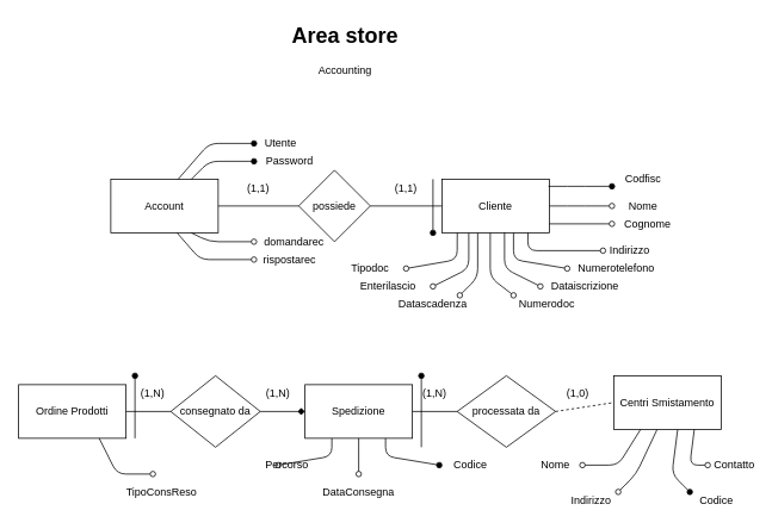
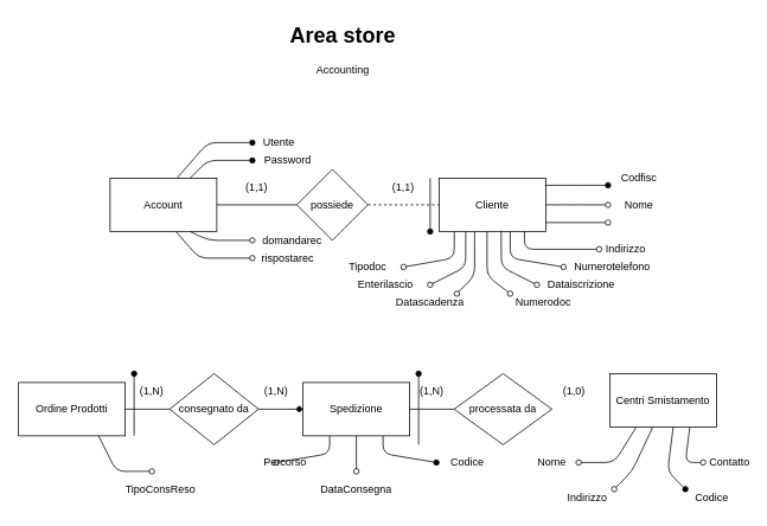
  <mxCell id="0" />
  <mxCell id="1" parent="0" />
  <mxCell id="2" value="Cliente" style="rounded=0;whiteSpace=wrap;html=1;" parent="1" vertex="1"><mxGeometry x="493" y="200" width="120" height="60" as="geometry" /></mxCell>
  <mxCell id="3" value="" style="endArrow=oval;html=1;endFill=1;startArrow=none;startFill=0;" parent="1" edge="1"><mxGeometry width="50" height="50" relative="1" as="geometry"><mxPoint x="612" y="208" as="sourcePoint" /><mxPoint x="683" y="208" as="targetPoint" /><Array as="points"><mxPoint x="643" y="208" /></Array></mxGeometry></mxCell>
  <mxCell id="4" value="Nome" style="text;html=1;strokeColor=none;fillColor=none;align=center;verticalAlign=middle;whiteSpace=wrap;rounded=0;" parent="1" vertex="1"><mxGeometry x="698" y="220" width="40" height="20" as="geometry" /></mxCell>
  <mxCell id="5" value="" style="endArrow=oval;html=1;exitX=1;exitY=0.5;exitDx=0;exitDy=0;endFill=0;" parent="1" source="2" edge="1"><mxGeometry width="50" height="50" relative="1" as="geometry"><mxPoint x="612.983" y="219.19" as="sourcePoint" /><mxPoint x="683" y="230" as="targetPoint" /><Array as="points"><mxPoint x="643" y="230" /></Array></mxGeometry></mxCell>
  <mxCell id="6" value="Codfisc" style="text;html=1;strokeColor=none;fillColor=none;align=center;verticalAlign=middle;whiteSpace=wrap;rounded=0;" parent="1" vertex="1"><mxGeometry x="693" y="190" width="50" height="20" as="geometry" /></mxCell>
  <mxCell id="7" value="" style="endArrow=oval;html=1;endFill=0;" parent="1" edge="1"><mxGeometry width="50" height="50" relative="1" as="geometry"><mxPoint x="613" y="250" as="sourcePoint" /><mxPoint x="683" y="250" as="targetPoint" /><Array as="points" /></mxGeometry></mxCell>
- <mxCell id="8" value="Cognome" style="text;html=1;strokeColor=none;fillColor=none;align=center;verticalAlign=middle;whiteSpace=wrap;rounded=0;" parent="1" vertex="1"><mxGeometry x="703" y="240" width="40" height="20" as="geometry" /></mxCell>
  <mxCell id="9" value="" style="endArrow=oval;html=1;exitX=0.801;exitY=0.997;exitDx=0;exitDy=0;exitPerimeter=0;endFill=0;" parent="1" source="2" edge="1"><mxGeometry width="50" height="50" relative="1" as="geometry"><mxPoint x="602.983" y="269.69" as="sourcePoint" /><mxPoint x="673" y="280" as="targetPoint" /><Array as="points"><mxPoint x="589" y="280" /></Array></mxGeometry></mxCell>
  <mxCell id="10" value="Indirizzo" style="text;html=1;strokeColor=none;fillColor=none;align=center;verticalAlign=middle;whiteSpace=wrap;rounded=0;" parent="1" vertex="1"><mxGeometry x="683" y="270" width="40" height="20" as="geometry" /></mxCell>
  <mxCell id="11" value="" style="endArrow=oval;html=1;endFill=0;" parent="1" edge="1"><mxGeometry width="50" height="50" relative="1" as="geometry"><mxPoint x="573" y="260" as="sourcePoint" /><mxPoint x="633" y="300" as="targetPoint" /><Array as="points"><mxPoint x="573" y="290" /></Array></mxGeometry></mxCell>
  <mxCell id="12" value="" style="endArrow=oval;html=1;exitX=0.583;exitY=0.989;exitDx=0;exitDy=0;exitPerimeter=0;endFill=0;" parent="1" source="2" edge="1"><mxGeometry width="50" height="50" relative="1" as="geometry"><mxPoint x="563" y="340" as="sourcePoint" /><mxPoint x="603" y="320" as="targetPoint" /><Array as="points"><mxPoint x="563" y="300" /></Array></mxGeometry></mxCell>
  <mxCell id="13" value="Numerotelefono" style="text;html=1;strokeColor=none;fillColor=none;align=center;verticalAlign=middle;whiteSpace=wrap;rounded=0;" parent="1" vertex="1"><mxGeometry x="643" y="290" width="90" height="20" as="geometry" /></mxCell>
  <mxCell id="14" value="Dataiscrizione" style="text;html=1;strokeColor=none;fillColor=none;align=center;verticalAlign=middle;whiteSpace=wrap;rounded=0;" parent="1" vertex="1"><mxGeometry x="613" y="310" width="80" height="20" as="geometry" /></mxCell>
  <mxCell id="15" value="possiede" style="rhombus;whiteSpace=wrap;html=1;" parent="1" vertex="1"><mxGeometry x="333" y="190" width="80" height="80" as="geometry" /></mxCell>
  <mxCell id="16" value="Account" style="rounded=0;whiteSpace=wrap;html=1;" parent="1" vertex="1"><mxGeometry x="123" y="200" width="120" height="60" as="geometry" /></mxCell>
  <mxCell id="17" value="" style="endArrow=none;html=1;exitX=1;exitY=0.5;exitDx=0;exitDy=0;entryX=0;entryY=0.5;entryDx=0;entryDy=0;" parent="1" source="16" target="15" edge="1"><mxGeometry width="50" height="50" relative="1" as="geometry"><mxPoint x="283" y="250" as="sourcePoint" /><mxPoint x="323" y="230" as="targetPoint" /></mxGeometry></mxCell>
- <mxCell id="18" value="" style="endArrow=none;html=1;exitX=1;exitY=0.5;exitDx=0;exitDy=0;entryX=0;entryY=0.5;entryDx=0;entryDy=0;" parent="1" source="15" target="2" edge="1"><mxGeometry width="50" height="50" relative="1" as="geometry"><mxPoint x="433" y="250" as="sourcePoint" /><mxPoint x="483" y="200" as="targetPoint" /></mxGeometry></mxCell>
+ <mxCell id="18" value="" style="endArrow=none;html=1;exitX=1;exitY=0.5;exitDx=0;exitDy=0;entryX=0;entryY=0.5;entryDx=0;entryDy=0;dashed=1;" parent="1" source="15" target="2" edge="1"><mxGeometry width="50" height="50" relative="1" as="geometry"><mxPoint x="433" y="250" as="sourcePoint" /><mxPoint x="483" y="200" as="targetPoint" /></mxGeometry></mxCell>
  <mxCell id="19" value="" style="endArrow=oval;html=1;exitX=0.75;exitY=0;exitDx=0;exitDy=0;endFill=1;" parent="1" source="16" edge="1"><mxGeometry width="50" height="50" relative="1" as="geometry"><mxPoint x="243" y="190" as="sourcePoint" /><mxPoint x="283" y="180" as="targetPoint" /><Array as="points"><mxPoint x="233" y="180" /></Array></mxGeometry></mxCell>
  <mxCell id="20" value="" style="endArrow=oval;html=1;exitX=0.627;exitY=0.001;exitDx=0;exitDy=0;exitPerimeter=0;startArrow=none;startFill=0;endFill=1;" parent="1" source="16" edge="1"><mxGeometry width="50" height="50" relative="1" as="geometry"><mxPoint x="163" y="190" as="sourcePoint" /><mxPoint x="283" y="160" as="targetPoint" /><Array as="points"><mxPoint x="233" y="160" /></Array></mxGeometry></mxCell>
  <mxCell id="21" value="" style="endArrow=oval;html=1;exitX=0.75;exitY=1;exitDx=0;exitDy=0;endFill=0;" parent="1" source="16" edge="1"><mxGeometry width="50" height="50" relative="1" as="geometry"><mxPoint x="213" y="320" as="sourcePoint" /><mxPoint x="283" y="270" as="targetPoint" /><Array as="points"><mxPoint x="233" y="270" /></Array></mxGeometry></mxCell>
  <mxCell id="22" value="" style="endArrow=oval;html=1;startArrow=none;startFill=0;endFill=0;" parent="1" edge="1"><mxGeometry width="50" height="50" relative="1" as="geometry"><mxPoint x="197" y="260" as="sourcePoint" /><mxPoint x="283" y="290" as="targetPoint" /><Array as="points"><mxPoint x="223" y="290" /></Array></mxGeometry></mxCell>
  <mxCell id="23" value="Utente" style="text;html=1;strokeColor=none;fillColor=none;align=center;verticalAlign=middle;whiteSpace=wrap;rounded=0;" parent="1" vertex="1"><mxGeometry x="293" y="150" width="40" height="20" as="geometry" /></mxCell>
  <mxCell id="24" value="Password" style="text;html=1;strokeColor=none;fillColor=none;align=center;verticalAlign=middle;whiteSpace=wrap;rounded=0;" parent="1" vertex="1"><mxGeometry x="293" y="170" width="60" height="20" as="geometry" /></mxCell>
  <mxCell id="25" value="domandarec" style="text;html=1;strokeColor=none;fillColor=none;align=center;verticalAlign=middle;whiteSpace=wrap;rounded=0;" parent="1" vertex="1"><mxGeometry x="293" y="260" width="70" height="20" as="geometry" /></mxCell>
  <mxCell id="26" value="rispostarec" style="text;html=1;strokeColor=none;fillColor=none;align=center;verticalAlign=middle;whiteSpace=wrap;rounded=0;" parent="1" vertex="1"><mxGeometry x="293" y="280" width="60" height="20" as="geometry" /></mxCell>
  <mxCell id="27" value="(1,1)" style="text;html=1;strokeColor=none;fillColor=none;align=center;verticalAlign=middle;whiteSpace=wrap;rounded=0;" parent="1" vertex="1"><mxGeometry x="433" y="200" width="40" height="20" as="geometry" /></mxCell>
  <mxCell id="28" value="(1,1)" style="text;html=1;strokeColor=none;fillColor=none;align=center;verticalAlign=middle;whiteSpace=wrap;rounded=0;" parent="1" vertex="1"><mxGeometry x="268" y="200" width="40" height="20" as="geometry" /></mxCell>
  <mxCell id="29" value="" style="endArrow=oval;html=1;endFill=0;" parent="1" edge="1"><mxGeometry width="50" height="50" relative="1" as="geometry"><mxPoint x="547" y="260" as="sourcePoint" /><mxPoint x="573" y="330" as="targetPoint" /><Array as="points"><mxPoint x="547" y="310" /></Array></mxGeometry></mxCell>
  <mxCell id="30" value="Numerodoc" style="text;html=1;strokeColor=none;fillColor=none;align=center;verticalAlign=middle;whiteSpace=wrap;rounded=0;" parent="1" vertex="1"><mxGeometry x="583" y="330" width="55" height="20" as="geometry" /></mxCell>
  <mxCell id="31" value="" style="endArrow=oval;html=1;exitX=0.333;exitY=1.005;exitDx=0;exitDy=0;exitPerimeter=0;startArrow=none;startFill=0;endFill=0;" parent="1" source="2" edge="1"><mxGeometry width="50" height="50" relative="1" as="geometry"><mxPoint x="633" y="420" as="sourcePoint" /><mxPoint x="513" y="330" as="targetPoint" /><Array as="points"><mxPoint x="533" y="310" /></Array></mxGeometry></mxCell>
  <mxCell id="32" value="Datascadenza" style="text;html=1;strokeColor=none;fillColor=none;align=center;verticalAlign=middle;whiteSpace=wrap;rounded=0;" parent="1" vertex="1"><mxGeometry x="463" y="330" width="40" height="20" as="geometry" /></mxCell>
  <mxCell id="33" value="" style="endArrow=none;html=1;entryX=0.25;entryY=1;entryDx=0;entryDy=0;startArrow=oval;startFill=0;" parent="1" target="2" edge="1"><mxGeometry width="50" height="50" relative="1" as="geometry"><mxPoint x="483" y="320" as="sourcePoint" /><mxPoint x="533" y="270" as="targetPoint" /><Array as="points"><mxPoint x="523" y="300" /></Array></mxGeometry></mxCell>
  <mxCell id="34" value="" style="endArrow=none;html=1;entryX=0.143;entryY=0.997;entryDx=0;entryDy=0;entryPerimeter=0;startArrow=oval;startFill=0;" parent="1" target="2" edge="1"><mxGeometry width="50" height="50" relative="1" as="geometry"><mxPoint x="453" y="300" as="sourcePoint" /><mxPoint x="502" y="260" as="targetPoint" /><Array as="points"><mxPoint x="510" y="290" /></Array></mxGeometry></mxCell>
  <mxCell id="35" value="Tipodoc" style="text;html=1;strokeColor=none;fillColor=none;align=center;verticalAlign=middle;whiteSpace=wrap;rounded=0;" parent="1" vertex="1"><mxGeometry x="383" y="290" width="60" height="20" as="geometry" /></mxCell>
  <mxCell id="36" value="Enterilascio" style="text;html=1;strokeColor=none;fillColor=none;align=center;verticalAlign=middle;whiteSpace=wrap;rounded=0;" parent="1" vertex="1"><mxGeometry x="413" y="310" width="40" height="20" as="geometry" /></mxCell>
  <mxCell id="37" value="Ordine Prodotti" style="rounded=0;whiteSpace=wrap;html=1;" parent="1" vertex="1"><mxGeometry y="430" width="120" height="60" as="geometry" x="20" /></mxCell>
  <mxCell id="38" value="consegnato da" style="rhombus;whiteSpace=wrap;html=1;" parent="1" vertex="1"><mxGeometry x="190" y="420" width="100" height="80" as="geometry" /></mxCell>
  <mxCell id="39" value="Spedizione" style="rounded=0;whiteSpace=wrap;html=1;" parent="1" vertex="1"><mxGeometry x="340" y="430" width="120" height="60" as="geometry" /></mxCell>
  <mxCell id="40" value="processata da" style="rhombus;whiteSpace=wrap;html=1;" parent="1" vertex="1"><mxGeometry x="510" y="420" width="110" height="80" as="geometry" /></mxCell>
  <mxCell id="41" value="Centri Smistamento" style="rounded=0;whiteSpace=wrap;html=1;" parent="1" vertex="1"><mxGeometry x="685" y="420" width="120" height="60" as="geometry" /></mxCell>
- <mxCell id="42" value="" style="endArrow=none;html=1;exitX=1;exitY=0.5;exitDx=0;exitDy=0;entryX=0;entryY=0.5;entryDx=0;entryDy=0;dashed=1;" parent="1" source="40" target="41" edge="1"><mxGeometry width="50" height="50" relative="1" as="geometry"><mxPoint x="620" y="520" as="sourcePoint" /><mxPoint x="670" y="470" as="targetPoint" /></mxGeometry></mxCell>
  <mxCell id="43" value="" style="endArrow=diamond;html=1;exitX=1;exitY=0.5;exitDx=0;exitDy=0;entryX=0;entryY=0.5;entryDx=0;entryDy=0;" parent="1" source="38" target="39" edge="1"><mxGeometry width="50" height="50" relative="1" as="geometry"><mxPoint x="290" y="450" as="sourcePoint" /><mxPoint x="340" y="400" as="targetPoint" /></mxGeometry></mxCell>
  <mxCell id="44" value="" style="endArrow=none;html=1;exitX=1;exitY=0.5;exitDx=0;exitDy=0;entryX=0;entryY=0.5;entryDx=0;entryDy=0;" parent="1" source="39" target="40" edge="1"><mxGeometry width="50" height="50" relative="1" as="geometry"><mxPoint x="470" y="490" as="sourcePoint" /><mxPoint x="520" y="440" as="targetPoint" /></mxGeometry></mxCell>
  <mxCell id="45" value="" style="endArrow=none;html=1;exitX=1;exitY=0.5;exitDx=0;exitDy=0;entryX=0;entryY=0.5;entryDx=0;entryDy=0;" parent="1" source="37" target="38" edge="1"><mxGeometry width="50" height="50" relative="1" as="geometry"><mxPoint x="150" y="480" as="sourcePoint" /><mxPoint x="180" y="460" as="targetPoint" /></mxGeometry></mxCell>
  <mxCell id="46" value="(1,N)" style="text;html=1;strokeColor=none;fillColor=none;align=center;verticalAlign=middle;whiteSpace=wrap;rounded=0;" parent="1" vertex="1"><mxGeometry x="290" y="430" width="40" height="20" as="geometry" /></mxCell>
  <mxCell id="47" value="(1,N)" style="text;html=1;strokeColor=none;fillColor=none;align=center;verticalAlign=middle;whiteSpace=wrap;rounded=0;" parent="1" vertex="1"><mxGeometry x="150" y="430" width="40" height="20" as="geometry" /></mxCell>
  <mxCell id="48" value="(1,N)" style="text;html=1;strokeColor=none;fillColor=none;align=center;verticalAlign=middle;whiteSpace=wrap;rounded=0;" parent="1" vertex="1"><mxGeometry x="465" y="430" width="40" height="20" as="geometry" /></mxCell>
  <mxCell id="49" value="(1,0)" style="text;html=1;strokeColor=none;fillColor=none;align=center;verticalAlign=middle;whiteSpace=wrap;rounded=0;" parent="1" vertex="1"><mxGeometry x="625" y="430" width="40" height="20" as="geometry" /></mxCell>
  <mxCell id="50" value="" style="endArrow=oval;html=1;exitX=0.75;exitY=1;exitDx=0;exitDy=0;endFill=1;" parent="1" source="39" edge="1"><mxGeometry width="50" height="50" relative="1" as="geometry"><mxPoint x="440" y="550" as="sourcePoint" /><mxPoint x="490" y="520" as="targetPoint" /><Array as="points"><mxPoint x="430" y="510" /></Array></mxGeometry></mxCell>
  <mxCell id="51" value="" style="endArrow=none;html=1;entryX=0.5;entryY=1;entryDx=0;entryDy=0;endFill=0;startArrow=oval;startFill=0;" parent="1" target="39" edge="1"><mxGeometry width="50" height="50" relative="1" as="geometry"><mxPoint x="400" y="530" as="sourcePoint" /><mxPoint x="430" y="500" as="targetPoint" /></mxGeometry></mxCell>
  <mxCell id="52" value="Codice" style="text;html=1;strokeColor=none;fillColor=none;align=center;verticalAlign=middle;whiteSpace=wrap;rounded=0;" parent="1" vertex="1"><mxGeometry x="505" y="510" width="40" height="20" as="geometry" /></mxCell>
  <mxCell id="53" value="DataConsegna" style="text;html=1;strokeColor=none;fillColor=none;align=center;verticalAlign=middle;whiteSpace=wrap;rounded=0;" parent="1" vertex="1"><mxGeometry x="380" y="540" width="40" height="20" as="geometry" /></mxCell>
  <mxCell id="54" value="" style="endArrow=oval;html=1;endFill=1;" parent="1" edge="1"><mxGeometry width="50" height="50" relative="1" as="geometry"><mxPoint x="470" y="500" as="sourcePoint" /><mxPoint x="470" y="420" as="targetPoint" /></mxGeometry></mxCell>
  <mxCell id="55" value="" style="endArrow=oval;html=1;endFill=1;" parent="1" edge="1"><mxGeometry width="50" height="50" relative="1" as="geometry"><mxPoint x="150" y="490" as="sourcePoint" /><mxPoint x="150" y="420" as="targetPoint" /></mxGeometry></mxCell>
  <mxCell id="56" value="" style="endArrow=none;html=1;entryX=0.25;entryY=1;entryDx=0;entryDy=0;startArrow=oval;startFill=0;" parent="1" target="39" edge="1"><mxGeometry width="50" height="50" relative="1" as="geometry"><mxPoint x="310" y="520" as="sourcePoint" /><mxPoint x="360" y="500" as="targetPoint" /><Array as="points"><mxPoint x="370" y="510" /></Array></mxGeometry></mxCell>
  <mxCell id="57" value="Percorso" style="text;html=1;strokeColor=none;fillColor=none;align=center;verticalAlign=middle;whiteSpace=wrap;rounded=0;" parent="1" vertex="1"><mxGeometry x="300" y="510" width="40" height="20" as="geometry" /></mxCell>
  <mxCell id="58" value="" style="endArrow=none;html=1;entryX=0.25;entryY=1;entryDx=0;entryDy=0;startArrow=oval;startFill=0;" parent="1" target="41" edge="1"><mxGeometry width="50" height="50" relative="1" as="geometry"><mxPoint x="650" y="520" as="sourcePoint" /><mxPoint x="770" y="510" as="targetPoint" /><Array as="points"><mxPoint x="690" y="520" /></Array></mxGeometry></mxCell>
  <mxCell id="59" value="" style="endArrow=none;html=1;entryX=0.403;entryY=1.004;entryDx=0;entryDy=0;entryPerimeter=0;startArrow=oval;startFill=0;" parent="1" target="41" edge="1"><mxGeometry width="50" height="50" relative="1" as="geometry"><mxPoint x="690" y="550" as="sourcePoint" /><mxPoint x="760" y="500" as="targetPoint" /><Array as="points"><mxPoint x="710" y="530" /></Array></mxGeometry></mxCell>
  <mxCell id="60" value="" style="endArrow=none;html=1;entryX=0.595;entryY=1.004;entryDx=0;entryDy=0;entryPerimeter=0;startArrow=oval;startFill=1;" parent="1" target="41" edge="1"><mxGeometry width="50" height="50" relative="1" as="geometry"><mxPoint x="770" y="550" as="sourcePoint" /><mxPoint x="780" y="500" as="targetPoint" /><Array as="points"><mxPoint x="750" y="530" /></Array></mxGeometry></mxCell>
  <mxCell id="61" value="" style="endArrow=none;html=1;entryX=0.75;entryY=1;entryDx=0;entryDy=0;endFill=0;startArrow=oval;startFill=0;" parent="1" target="41" edge="1"><mxGeometry width="50" height="50" relative="1" as="geometry"><mxPoint x="790" y="520" as="sourcePoint" /><mxPoint x="800" y="500" as="targetPoint" /><Array as="points"><mxPoint x="770" y="520" /></Array></mxGeometry></mxCell>
  <mxCell id="62" value="Nome" style="text;html=1;strokeColor=none;fillColor=none;align=center;verticalAlign=middle;whiteSpace=wrap;rounded=0;" parent="1" vertex="1"><mxGeometry x="600" y="510" width="40" height="20" as="geometry" /></mxCell>
  <mxCell id="63" value="Indirizzo" style="text;html=1;strokeColor=none;fillColor=none;align=center;verticalAlign=middle;whiteSpace=wrap;rounded=0;" parent="1" vertex="1"><mxGeometry x="640" y="550" width="40" height="20" as="geometry" /></mxCell>
  <mxCell id="64" value="Codice" style="text;html=1;strokeColor=none;fillColor=none;align=center;verticalAlign=middle;whiteSpace=wrap;rounded=0;" parent="1" vertex="1"><mxGeometry x="780" y="550" width="40" height="20" as="geometry" /></mxCell>
  <mxCell id="65" value="Contatto" style="text;html=1;strokeColor=none;fillColor=none;align=center;verticalAlign=middle;whiteSpace=wrap;rounded=0;" parent="1" vertex="1"><mxGeometry x="800" y="510" width="40" height="20" as="geometry" /></mxCell>
  <mxCell id="66" value="" style="endArrow=none;html=1;entryX=0.75;entryY=1;entryDx=0;entryDy=0;startArrow=oval;startFill=0;" parent="1" target="37" edge="1"><mxGeometry width="50" height="50" relative="1" as="geometry"><mxPoint x="170" y="530" as="sourcePoint" /><mxPoint x="120" y="530" as="targetPoint" /><Array as="points"><mxPoint x="130" y="530" /></Array></mxGeometry></mxCell>
  <mxCell id="67" value="TipoConsReso" style="text;html=1;strokeColor=none;fillColor=none;align=center;verticalAlign=middle;whiteSpace=wrap;rounded=0;" parent="1" vertex="1"><mxGeometry x="160" y="540" width="40" height="20" as="geometry" /></mxCell>
  <mxCell id="68" value="" style="endArrow=none;html=1;startArrow=oval;startFill=1;" parent="1" edge="1"><mxGeometry width="50" height="50" relative="1" as="geometry"><mxPoint x="483" y="260" as="sourcePoint" /><mxPoint x="483" y="200" as="targetPoint" /></mxGeometry></mxCell>
  <mxCell id="69" value="&lt;h1&gt;Area store&lt;/h1&gt;&lt;div&gt;Accounting&lt;/div&gt;" style="text;html=1;strokeColor=none;fillColor=none;spacing=5;spacingTop=-20;whiteSpace=wrap;overflow=hidden;rounded=0;align=center;" parent="1" vertex="1"><mxGeometry x="290" y="20" width="190" height="120" as="geometry" /></mxCell>
